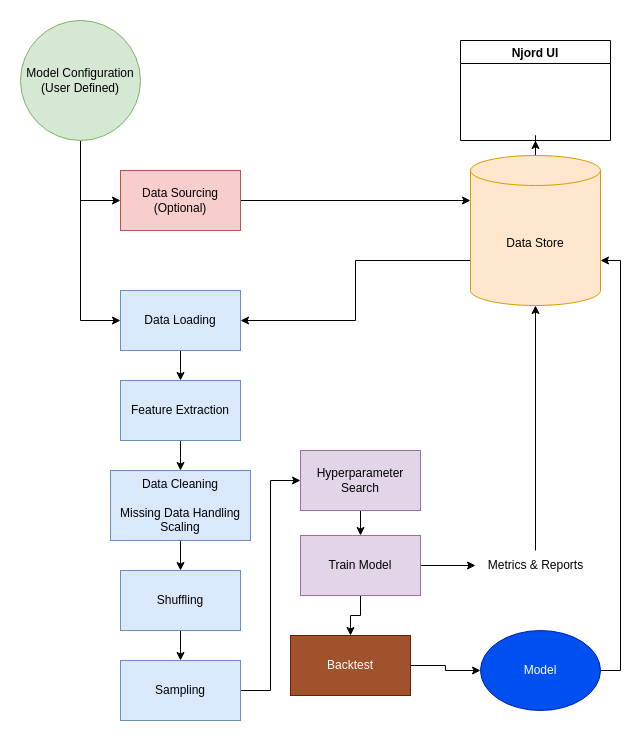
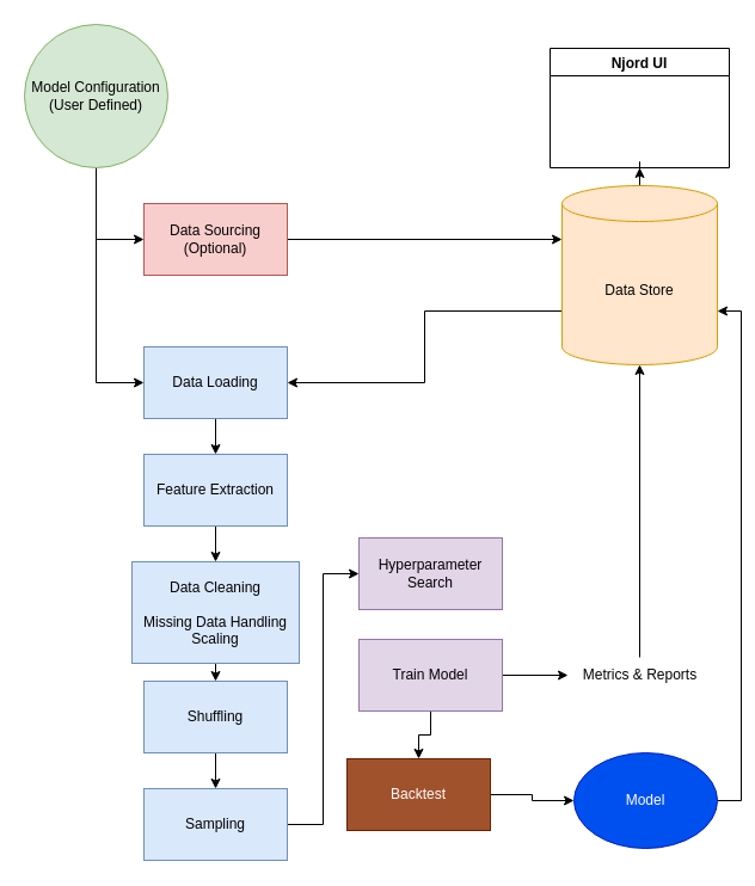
  <mxCell id="0" />
  <mxCell id="1" parent="0" />
  <mxCell id="2" style="edgeStyle=orthogonalEdgeStyle;rounded=0;orthogonalLoop=1;jettySize=auto;html=1;entryX=0;entryY=0;entryDx=0;entryDy=45;entryPerimeter=0;" parent="1" source="3" target="8" edge="1"><mxGeometry relative="1" as="geometry" /></mxCell>
  <mxCell id="3" value="&lt;div&gt;Data Sourcing&lt;/div&gt;&lt;div&gt;(Optional)&lt;/div&gt;" style="rounded=0;whiteSpace=wrap;html=1;fillColor=#f8cecc;strokeColor=#b85450;" parent="1" vertex="1"><mxGeometry x="120" y="170" width="120" height="60" as="geometry" /></mxCell>
  <mxCell id="4" style="edgeStyle=orthogonalEdgeStyle;rounded=0;orthogonalLoop=1;jettySize=auto;html=1;entryX=0.5;entryY=0;entryDx=0;entryDy=0;" parent="1" source="5" target="13" edge="1"><mxGeometry relative="1" as="geometry" /></mxCell>
  <mxCell id="5" value="&lt;div&gt;Data Loading&lt;/div&gt;" style="rounded=0;whiteSpace=wrap;html=1;fillColor=#dae8fc;strokeColor=#6c8ebf;" parent="1" vertex="1"><mxGeometry x="120" y="290" width="120" height="60" as="geometry" /></mxCell>
  <mxCell id="6" style="edgeStyle=orthogonalEdgeStyle;rounded=0;orthogonalLoop=1;jettySize=auto;html=1;exitX=0;exitY=0;exitDx=0;exitDy=105;exitPerimeter=0;entryX=1;entryY=0.5;entryDx=0;entryDy=0;" parent="1" source="8" target="5" edge="1"><mxGeometry relative="1" as="geometry" /></mxCell>
  <mxCell id="7" style="edgeStyle=orthogonalEdgeStyle;rounded=0;orthogonalLoop=1;jettySize=auto;html=1;entryX=0.5;entryY=1;entryDx=0;entryDy=0;" parent="1" source="8" target="29" edge="1"><mxGeometry relative="1" as="geometry" /></mxCell>
  <mxCell id="8" value="&lt;div&gt;Data Store&lt;/div&gt;" style="shape=cylinder3;whiteSpace=wrap;html=1;boundedLbl=1;backgroundOutline=1;size=15;fillColor=#ffe6cc;strokeColor=#d79b00;" parent="1" vertex="1"><mxGeometry x="470" y="155" width="130" height="150" as="geometry" /></mxCell>
  <mxCell id="9" style="edgeStyle=orthogonalEdgeStyle;rounded=0;orthogonalLoop=1;jettySize=auto;html=1;entryX=0;entryY=0.5;entryDx=0;entryDy=0;" parent="1" source="11" target="5" edge="1"><mxGeometry relative="1" as="geometry" /></mxCell>
  <mxCell id="10" style="edgeStyle=orthogonalEdgeStyle;rounded=0;orthogonalLoop=1;jettySize=auto;html=1;entryX=0;entryY=0.5;entryDx=0;entryDy=0;" parent="1" source="11" target="3" edge="1"><mxGeometry relative="1" as="geometry" /></mxCell>
  <mxCell id="11" value="&lt;div&gt;Model Configuration&lt;/div&gt;&lt;div&gt;(User Defined)&lt;/div&gt;" style="ellipse;whiteSpace=wrap;html=1;aspect=fixed;fillColor=#d5e8d4;strokeColor=#82b366;" parent="1" vertex="1"><mxGeometry x="20" y="20" width="120" height="120" as="geometry" /></mxCell>
  <mxCell id="12" style="edgeStyle=orthogonalEdgeStyle;rounded=0;orthogonalLoop=1;jettySize=auto;html=1;entryX=0.5;entryY=0;entryDx=0;entryDy=0;" parent="1" source="13" target="15" edge="1"><mxGeometry relative="1" as="geometry" /></mxCell>
  <mxCell id="13" value="&lt;div&gt;Feature Extraction&lt;/div&gt;" style="rounded=0;whiteSpace=wrap;html=1;fillColor=#dae8fc;strokeColor=#6c8ebf;" parent="1" vertex="1"><mxGeometry x="120" y="380" width="120" height="60" as="geometry" /></mxCell>
  <mxCell id="14" style="edgeStyle=orthogonalEdgeStyle;rounded=0;orthogonalLoop=1;jettySize=auto;html=1;exitX=0.5;exitY=1;exitDx=0;exitDy=0;entryX=0.5;entryY=0;entryDx=0;entryDy=0;" parent="1" source="15" target="17" edge="1"><mxGeometry relative="1" as="geometry" /></mxCell>
- <mxCell id="15" value="&lt;div&gt;Data Cleaning&lt;/div&gt;&lt;div&gt;&lt;br&gt;&lt;/div&gt;&lt;div&gt;Missing Data Handling&lt;/div&gt;&lt;div&gt;Scaling&lt;br&gt;&lt;/div&gt;" style="rounded=0;whiteSpace=wrap;html=1;fillColor=#dae8fc;strokeColor=#6c8ebf;" parent="1" vertex="1"><mxGeometry x="110" y="470" width="140" height="70" as="geometry" /></mxCell>
+ <mxCell id="15" value="&lt;div&gt;Data Cleaning&lt;/div&gt;&lt;div&gt;&lt;br&gt;&lt;/div&gt;&lt;div&gt;Missing Data Handling&lt;/div&gt;&lt;div&gt;Scaling&lt;br&gt;&lt;/div&gt;" style="rounded=0;whiteSpace=wrap;html=1;fillColor=#dae8fc;strokeColor=#6c8ebf;" parent="1" vertex="1"><mxGeometry x="110" y="470" width="140" height="85" as="geometry" /></mxCell>
  <mxCell id="16" style="edgeStyle=orthogonalEdgeStyle;rounded=0;orthogonalLoop=1;jettySize=auto;html=1;entryX=0.5;entryY=0;entryDx=0;entryDy=0;" parent="1" source="17" target="19" edge="1"><mxGeometry relative="1" as="geometry" /></mxCell>
  <mxCell id="17" value="Shuffling" style="rounded=0;whiteSpace=wrap;html=1;fillColor=#dae8fc;strokeColor=#6c8ebf;" parent="1" vertex="1"><mxGeometry x="120" y="570" width="120" height="60" as="geometry" /></mxCell>
  <mxCell id="18" style="edgeStyle=orthogonalEdgeStyle;rounded=0;orthogonalLoop=1;jettySize=auto;html=1;exitX=1;exitY=0.5;exitDx=0;exitDy=0;entryX=0;entryY=0.5;entryDx=0;entryDy=0;" parent="1" source="19" target="21" edge="1"><mxGeometry relative="1" as="geometry" /></mxCell>
  <mxCell id="19" value="&lt;div&gt;Sampling&lt;/div&gt;" style="rounded=0;whiteSpace=wrap;html=1;fillColor=#dae8fc;strokeColor=#6c8ebf;" parent="1" vertex="1"><mxGeometry x="120" y="660" width="120" height="60" as="geometry" /></mxCell>
- <mxCell id="20" style="edgeStyle=orthogonalEdgeStyle;rounded=0;orthogonalLoop=1;jettySize=auto;html=1;exitX=0.5;exitY=1;exitDx=0;exitDy=0;entryX=0.5;entryY=0;entryDx=0;entryDy=0;" parent="1" source="21" target="24" edge="1"><mxGeometry relative="1" as="geometry" /></mxCell>
  <mxCell id="21" value="&lt;div&gt;Hyperparameter Search&lt;/div&gt;" style="rounded=0;whiteSpace=wrap;html=1;fillColor=#e1d5e7;strokeColor=#9673a6;" parent="1" vertex="1"><mxGeometry x="300" y="450" width="120" height="60" as="geometry" /></mxCell>
  <mxCell id="22" style="edgeStyle=orthogonalEdgeStyle;rounded=0;orthogonalLoop=1;jettySize=auto;html=1;exitX=1;exitY=0.5;exitDx=0;exitDy=0;" parent="1" source="24" target="26" edge="1"><mxGeometry relative="1" as="geometry" /></mxCell>
  <mxCell id="23" style="edgeStyle=orthogonalEdgeStyle;rounded=0;orthogonalLoop=1;jettySize=auto;html=1;exitX=0.5;exitY=1;exitDx=0;exitDy=0;entryX=0.5;entryY=0;entryDx=0;entryDy=0;" edge="1" parent="1" source="24" target="31"><mxGeometry relative="1" as="geometry" /></mxCell>
  <mxCell id="24" value="&lt;div&gt;Train Model&lt;/div&gt;" style="rounded=0;whiteSpace=wrap;html=1;fillColor=#e1d5e7;strokeColor=#9673a6;" parent="1" vertex="1"><mxGeometry x="300" y="535" width="120" height="60" as="geometry" /></mxCell>
  <mxCell id="25" style="edgeStyle=orthogonalEdgeStyle;rounded=0;orthogonalLoop=1;jettySize=auto;html=1;entryX=0.5;entryY=1;entryDx=0;entryDy=0;entryPerimeter=0;" parent="1" source="26" target="8" edge="1"><mxGeometry relative="1" as="geometry" /></mxCell>
  <mxCell id="26" value="&lt;div&gt;Metrics &amp;amp; Reports&lt;/div&gt;" style="text;html=1;align=center;verticalAlign=middle;resizable=0;points=[];autosize=1;strokeColor=none;fillColor=none;" parent="1" vertex="1"><mxGeometry x="475" y="550" width="120" height="30" as="geometry" /></mxCell>
  <mxCell id="27" style="edgeStyle=orthogonalEdgeStyle;rounded=0;orthogonalLoop=1;jettySize=auto;html=1;exitX=1;exitY=0.5;exitDx=0;exitDy=0;entryX=1;entryY=0;entryDx=0;entryDy=105;entryPerimeter=0;" edge="1" parent="1" source="28" target="8"><mxGeometry relative="1" as="geometry" /></mxCell>
  <mxCell id="28" value="Model" style="ellipse;whiteSpace=wrap;html=1;fillColor=#0050ef;fontColor=#ffffff;strokeColor=#001DBC;" parent="1" vertex="1"><mxGeometry x="480" y="630" width="120" height="80" as="geometry" /></mxCell>
  <mxCell id="29" value="Njord UI" style="swimlane;" parent="1" vertex="1"><mxGeometry x="460" y="40" width="150" height="100" as="geometry" /></mxCell>
  <mxCell id="30" value="" style="edgeStyle=orthogonalEdgeStyle;rounded=0;orthogonalLoop=1;jettySize=auto;html=1;" edge="1" parent="1" source="31" target="28"><mxGeometry relative="1" as="geometry" /></mxCell>
  <mxCell id="31" value="Backtest" style="rounded=0;whiteSpace=wrap;html=1;fillColor=#a0522d;strokeColor=#6D1F00;fontColor=#ffffff;" vertex="1" parent="1"><mxGeometry x="290" y="635" width="120" height="60" as="geometry" /></mxCell>
